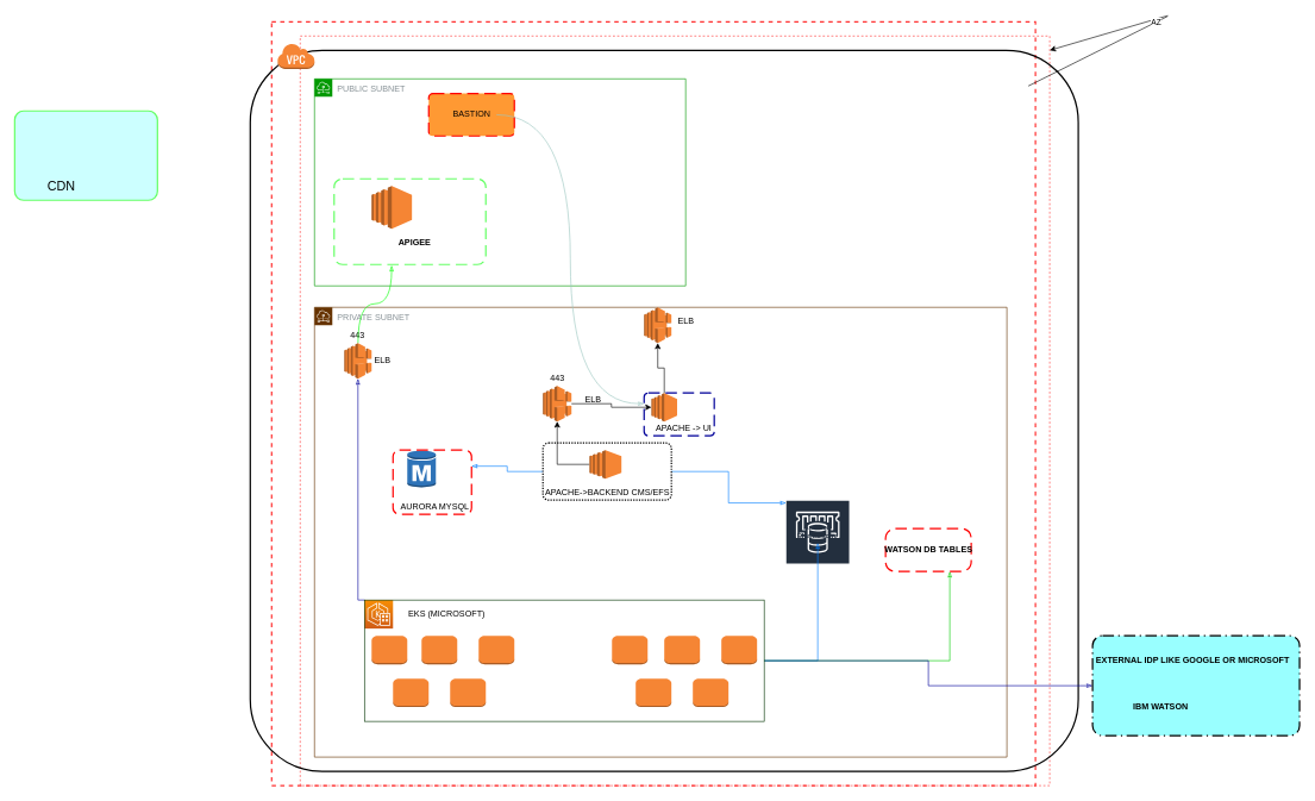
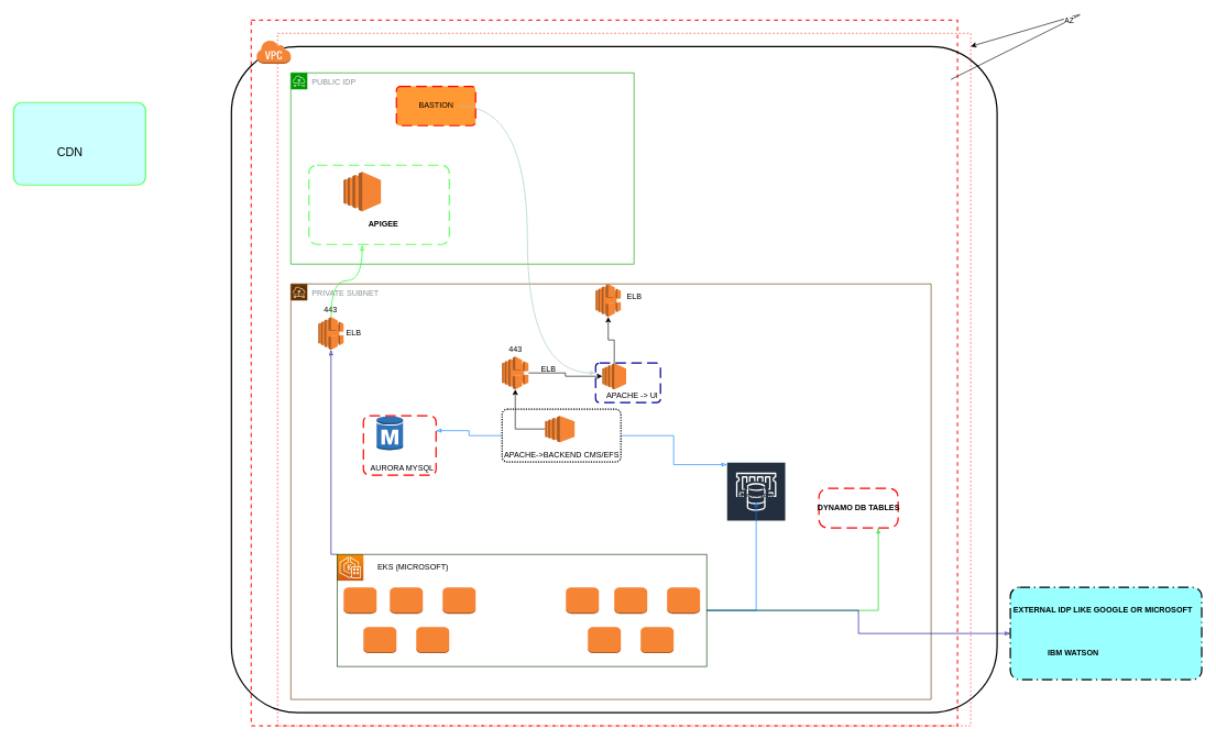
  <mxCell id="0" />
  <mxCell id="1" parent="0" />
  <mxCell id="2" value="" style="whiteSpace=wrap;html=1;aspect=fixed;dashed=1;gradientColor=#ffffff;fillColor=none;strokeColor=#FF3333;" vertex="1" parent="1"><mxGeometry x="420" y="50" width="1050" height="1050" as="geometry" /></mxCell>
  <mxCell id="3" value="" style="whiteSpace=wrap;html=1;aspect=fixed;dashed=1;strokeColor=#FF3333;fillColor=none;gradientColor=#ffffff;strokeWidth=2;" vertex="1" parent="1"><mxGeometry x="380" y="30" width="1070" height="1070" as="geometry" /></mxCell>
  <mxCell id="4" value="AZ" style="endArrow=classic;html=1;entryX=1;entryY=0.019;entryDx=0;entryDy=0;entryPerimeter=0;" edge="1" parent="1" target="2"><mxGeometry width="50" height="50" relative="1" as="geometry"><mxPoint x="1440" y="120" as="sourcePoint" /><mxPoint x="1490" y="70" as="targetPoint" /><Array as="points"><mxPoint x="1640" y="20" /></Array></mxGeometry></mxCell>
  <mxCell id="5" value="" style="rounded=1;arcSize=10;dashed=0;fillColor=none;gradientColor=none;strokeWidth=2;" vertex="1" parent="1"><mxGeometry x="350" y="70" width="1160" height="1010" as="geometry" /></mxCell>
  <mxCell id="6" value="" style="dashed=0;html=1;shape=mxgraph.aws3.virtual_private_cloud;fillColor=#F58536;gradientColor=none;dashed=0;strokeColor=#FF3333;strokeWidth=1;" vertex="1" parent="1"><mxGeometry x="388" y="60" width="52" height="36" as="geometry" /></mxCell>
- <mxCell id="7" value="PUBLIC SUBNET" style="outlineConnect=0;gradientColor=none;html=1;whiteSpace=wrap;fontSize=12;fontStyle=0;shape=mxgraph.aws4.group;grIcon=mxgraph.aws4.group_subnet;fillColor=none;verticalAlign=top;align=left;spacingLeft=30;fontColor=#879196;dashed=0;strokeColor=#009900;" vertex="1" parent="1"><mxGeometry x="440" y="110" width="520" height="290" as="geometry" /></mxCell>
+ <mxCell id="7" value="PUBLIC IDP" style="outlineConnect=0;gradientColor=none;html=1;whiteSpace=wrap;fontSize=12;fontStyle=0;shape=mxgraph.aws4.group;grIcon=mxgraph.aws4.group_subnet;fillColor=none;verticalAlign=top;align=left;spacingLeft=30;fontColor=#879196;dashed=0;strokeColor=#009900;" vertex="1" parent="1"><mxGeometry x="440" y="110" width="520" height="290" as="geometry" /></mxCell>
  <mxCell id="8" value="PRIVATE SUBNET" style="outlineConnect=0;gradientColor=none;html=1;whiteSpace=wrap;fontSize=12;fontStyle=0;shape=mxgraph.aws4.group;grIcon=mxgraph.aws4.group_subnet;fillColor=none;verticalAlign=top;align=left;spacingLeft=30;fontColor=#879196;dashed=0;strokeColor=#663300;" vertex="1" parent="1"><mxGeometry x="440" y="430" width="970" height="630" as="geometry" /></mxCell>
  <mxCell id="9" value="" style="outlineConnect=0;dashed=0;verticalLabelPosition=bottom;verticalAlign=top;align=center;html=1;shape=mxgraph.aws3.elastic_load_balancing;fillColor=#F58534;gradientColor=none;strokeColor=#663300;strokeWidth=2;" vertex="1" parent="1"><mxGeometry x="901.75" y="430" width="38.25" height="50" as="geometry" /></mxCell>
  <mxCell id="10" value="ELB" style="text;html=1;align=center;verticalAlign=middle;resizable=0;points=[];autosize=1;strokeColor=none;" vertex="1" parent="1"><mxGeometry x="940" y="440" width="40" height="20" as="geometry" /></mxCell>
  <mxCell id="11" style="edgeStyle=orthogonalEdgeStyle;rounded=0;orthogonalLoop=1;jettySize=auto;html=1;entryX=0.5;entryY=1;entryDx=0;entryDy=0;entryPerimeter=0;" edge="1" parent="1" source="12" target="9"><mxGeometry relative="1" as="geometry" /></mxCell>
  <mxCell id="12" value="" style="outlineConnect=0;dashed=0;verticalLabelPosition=bottom;verticalAlign=top;align=center;html=1;shape=mxgraph.aws3.ec2;fillColor=#F58534;gradientColor=none;strokeColor=#663300;strokeWidth=2;" vertex="1" parent="1"><mxGeometry x="912" y="550" width="36" height="40" as="geometry" /></mxCell>
  <mxCell id="13" value="APACHE -&amp;gt; UI" style="text;html=1;align=center;verticalAlign=middle;resizable=0;points=[];autosize=1;strokeColor=none;" vertex="1" parent="1"><mxGeometry x="912" y="590" width="90" height="20" as="geometry" /></mxCell>
  <mxCell id="14" value="" style="edgeStyle=orthogonalEdgeStyle;rounded=0;orthogonalLoop=1;jettySize=auto;html=1;" edge="1" parent="1" source="15" target="12"><mxGeometry relative="1" as="geometry" /></mxCell>
  <mxCell id="15" value="" style="outlineConnect=0;dashed=0;verticalLabelPosition=bottom;verticalAlign=top;align=center;html=1;shape=mxgraph.aws3.elastic_load_balancing;fillColor=#F58534;gradientColor=none;strokeColor=#663300;strokeWidth=2;" vertex="1" parent="1"><mxGeometry x="760" y="540" width="40" height="50" as="geometry" /></mxCell>
  <mxCell id="16" value="ELB" style="text;html=1;align=center;verticalAlign=middle;resizable=0;points=[];autosize=1;strokeColor=none;" vertex="1" parent="1"><mxGeometry x="810" y="550" width="40" height="20" as="geometry" /></mxCell>
  <mxCell id="17" style="edgeStyle=orthogonalEdgeStyle;rounded=0;orthogonalLoop=1;jettySize=auto;html=1;entryX=0.5;entryY=1;entryDx=0;entryDy=0;entryPerimeter=0;" edge="1" parent="1" source="18" target="15"><mxGeometry relative="1" as="geometry" /></mxCell>
  <mxCell id="18" value="" style="outlineConnect=0;dashed=0;verticalLabelPosition=bottom;verticalAlign=top;align=center;html=1;shape=mxgraph.aws3.ec2;fillColor=#F58534;gradientColor=none;strokeColor=#663300;strokeWidth=2;" vertex="1" parent="1"><mxGeometry x="825.25" y="630" width="44.75" height="40" as="geometry" /></mxCell>
  <mxCell id="19" value="APACHE-&amp;gt;BACKEND CMS/EFS" style="text;html=1;align=center;verticalAlign=middle;resizable=0;points=[];autosize=1;strokeColor=none;" vertex="1" parent="1"><mxGeometry x="755" y="680" width="190" height="20" as="geometry" /></mxCell>
  <mxCell id="20" value="443" style="text;html=1;align=center;verticalAlign=middle;resizable=0;points=[];autosize=1;strokeColor=none;" vertex="1" parent="1"><mxGeometry x="760" y="520" width="40" height="20" as="geometry" /></mxCell>
  <mxCell id="21" value="443" style="text;html=1;align=center;verticalAlign=middle;resizable=0;points=[];autosize=1;strokeColor=none;" vertex="1" parent="1"><mxGeometry x="480" y="460" width="40" height="20" as="geometry" /></mxCell>
  <mxCell id="22" value="" style="outlineConnect=0;dashed=0;verticalLabelPosition=bottom;verticalAlign=top;align=center;html=1;shape=mxgraph.aws3.rds_db_instance;fillColor=#2E73B8;gradientColor=none;strokeColor=#663300;strokeWidth=2;" vertex="1" parent="1"><mxGeometry x="570" y="630" width="40" height="53" as="geometry" /></mxCell>
  <mxCell id="23" style="edgeStyle=orthogonalEdgeStyle;rounded=0;orthogonalLoop=1;jettySize=auto;html=1;entryX=1;entryY=0.25;entryDx=0;entryDy=0;endArrow=classicThin;endFill=0;strokeColor=#007FFF;" edge="1" parent="1" source="25" target="28"><mxGeometry relative="1" as="geometry" /></mxCell>
  <mxCell id="24" style="edgeStyle=orthogonalEdgeStyle;rounded=0;orthogonalLoop=1;jettySize=auto;html=1;entryX=0.008;entryY=0.067;entryDx=0;entryDy=0;entryPerimeter=0;endArrow=classicThin;endFill=0;strokeColor=#007FFF;" edge="1" parent="1" source="25" target="29"><mxGeometry relative="1" as="geometry" /></mxCell>
  <mxCell id="25" value="" style="rounded=1;arcSize=10;dashed=1;fillColor=none;gradientColor=none;dashPattern=1 1;strokeWidth=2;" vertex="1" parent="1"><mxGeometry x="760" y="620" width="180" height="80" as="geometry" /></mxCell>
  <mxCell id="26" value="" style="rounded=1;arcSize=10;dashed=1;fillColor=none;gradientColor=none;dashPattern=8 4;strokeWidth=2;strokeColor=#000099;" vertex="1" parent="1"><mxGeometry x="901.75" y="550" width="98.25" height="60" as="geometry" /></mxCell>
  <mxCell id="27" value="AURORA MYSQL&amp;nbsp;" style="text;html=1;align=center;verticalAlign=middle;resizable=0;points=[];autosize=1;strokeColor=none;" vertex="1" parent="1"><mxGeometry x="555" y="700" width="110" height="20" as="geometry" /></mxCell>
  <mxCell id="28" value="" style="rounded=1;arcSize=10;dashed=1;strokeColor=#ff0000;fillColor=none;gradientColor=none;dashPattern=8 4;strokeWidth=2;" vertex="1" parent="1"><mxGeometry x="550" y="630" width="110" height="90" as="geometry" /></mxCell>
  <mxCell id="29" value="Amazon ElastiCache" style="outlineConnect=0;fontColor=#232F3E;gradientColor=none;strokeColor=#ffffff;fillColor=#232F3E;dashed=0;verticalLabelPosition=middle;verticalAlign=bottom;align=center;html=1;whiteSpace=wrap;fontSize=10;fontStyle=1;spacing=3;shape=mxgraph.aws4.productIcon;prIcon=mxgraph.aws4.elasticache;" vertex="1" parent="1"><mxGeometry x="1100" y="700" width="90" height="60" as="geometry" /></mxCell>
  <mxCell id="30" value="" style="points=[[0,0,0],[0.25,0,0],[0.5,0,0],[0.75,0,0],[1,0,0],[0,1,0],[0.25,1,0],[0.5,1,0],[0.75,1,0],[1,1,0],[0,0.25,0],[0,0.5,0],[0,0.75,0],[1,0.25,0],[1,0.5,0],[1,0.75,0]];outlineConnect=0;fontColor=#232F3E;gradientColor=#F78E04;gradientDirection=north;fillColor=#D05C17;strokeColor=#ffffff;dashed=0;verticalLabelPosition=bottom;verticalAlign=top;align=center;html=1;fontSize=12;fontStyle=0;aspect=fixed;shape=mxgraph.aws4.resourceIcon;resIcon=mxgraph.aws4.eks_anywhere;" vertex="1" parent="1"><mxGeometry x="510" y="840" width="40" height="40" as="geometry" /></mxCell>
  <mxCell id="31" style="edgeStyle=orthogonalEdgeStyle;rounded=0;orthogonalLoop=1;jettySize=auto;html=1;endArrow=classicThin;endFill=0;strokeColor=#007FFF;" edge="1" parent="1" source="35" target="29"><mxGeometry relative="1" as="geometry" /></mxCell>
  <mxCell id="32" style="edgeStyle=orthogonalEdgeStyle;rounded=0;orthogonalLoop=1;jettySize=auto;html=1;entryX=0.5;entryY=1;entryDx=0;entryDy=0;entryPerimeter=0;endArrow=classicThin;endFill=0;fillColor=#60a917;strokeColor=#000099;" edge="1" parent="1" source="35" target="48"><mxGeometry relative="1" as="geometry"><Array as="points"><mxPoint x="501" y="840" /></Array></mxGeometry></mxCell>
  <mxCell id="33" style="edgeStyle=orthogonalEdgeStyle;rounded=0;orthogonalLoop=1;jettySize=auto;html=1;entryX=0.75;entryY=1;entryDx=0;entryDy=0;endArrow=classicThin;endFill=0;strokeColor=#00CC00;" edge="1" parent="1" source="35" target="50"><mxGeometry relative="1" as="geometry" /></mxCell>
  <mxCell id="34" style="edgeStyle=orthogonalEdgeStyle;rounded=0;orthogonalLoop=1;jettySize=auto;html=1;endArrow=classicThin;endFill=0;strokeColor=#000099;" edge="1" parent="1" source="35" target="52"><mxGeometry relative="1" as="geometry" /></mxCell>
  <mxCell id="35" value="" style="outlineConnect=0;gradientColor=none;html=1;whiteSpace=wrap;fontSize=12;fontStyle=0;fillColor=none;verticalAlign=top;align=center;fontColor=#858B94;spacingTop=3;strokeColor=#003300;" vertex="1" parent="1"><mxGeometry x="510" y="840" width="560" height="170" as="geometry" /></mxCell>
  <mxCell id="36" value="EKS (MICROSOFT)" style="text;html=1;align=center;verticalAlign=middle;resizable=0;points=[];autosize=1;strokeColor=none;" vertex="1" parent="1"><mxGeometry x="550" y="850" width="150" height="20" as="geometry" /></mxCell>
  <mxCell id="37" value="" style="outlineConnect=0;dashed=0;verticalLabelPosition=bottom;verticalAlign=top;align=center;html=1;shape=mxgraph.aws3.instance;fillColor=#F58534;gradientColor=none;strokeColor=#003300;strokeWidth=2;" vertex="1" parent="1"><mxGeometry x="520" y="890" width="50" height="40" as="geometry" /></mxCell>
  <mxCell id="38" value="" style="outlineConnect=0;dashed=0;verticalLabelPosition=bottom;verticalAlign=top;align=center;html=1;shape=mxgraph.aws3.instance;fillColor=#F58534;gradientColor=none;strokeColor=#003300;strokeWidth=2;" vertex="1" parent="1"><mxGeometry x="590" y="890" width="50" height="40" as="geometry" /></mxCell>
  <mxCell id="39" value="" style="outlineConnect=0;dashed=0;verticalLabelPosition=bottom;verticalAlign=top;align=center;html=1;shape=mxgraph.aws3.instance;fillColor=#F58534;gradientColor=none;strokeColor=#003300;strokeWidth=2;" vertex="1" parent="1"><mxGeometry x="670" y="890" width="50" height="40" as="geometry" /></mxCell>
  <mxCell id="40" value="" style="outlineConnect=0;dashed=0;verticalLabelPosition=bottom;verticalAlign=top;align=center;html=1;shape=mxgraph.aws3.instance;fillColor=#F58534;gradientColor=none;strokeColor=#003300;strokeWidth=2;" vertex="1" parent="1"><mxGeometry x="550" y="950" width="50" height="40" as="geometry" /></mxCell>
  <mxCell id="41" value="" style="outlineConnect=0;dashed=0;verticalLabelPosition=bottom;verticalAlign=top;align=center;html=1;shape=mxgraph.aws3.instance;fillColor=#F58534;gradientColor=none;strokeColor=#003300;strokeWidth=2;" vertex="1" parent="1"><mxGeometry x="630" y="950" width="50" height="40" as="geometry" /></mxCell>
  <mxCell id="42" value="" style="outlineConnect=0;dashed=0;verticalLabelPosition=bottom;verticalAlign=top;align=center;html=1;shape=mxgraph.aws3.instance;fillColor=#F58534;gradientColor=none;strokeColor=#003300;strokeWidth=2;" vertex="1" parent="1"><mxGeometry x="856.75" y="890" width="50" height="40" as="geometry" /></mxCell>
  <mxCell id="43" value="" style="outlineConnect=0;dashed=0;verticalLabelPosition=bottom;verticalAlign=top;align=center;html=1;shape=mxgraph.aws3.instance;fillColor=#F58534;gradientColor=none;strokeColor=#003300;strokeWidth=2;" vertex="1" parent="1"><mxGeometry x="930" y="890" width="50" height="40" as="geometry" /></mxCell>
  <mxCell id="44" value="" style="outlineConnect=0;dashed=0;verticalLabelPosition=bottom;verticalAlign=top;align=center;html=1;shape=mxgraph.aws3.instance;fillColor=#F58534;gradientColor=none;strokeColor=#003300;strokeWidth=2;" vertex="1" parent="1"><mxGeometry x="1010" y="890" width="50" height="40" as="geometry" /></mxCell>
  <mxCell id="45" value="" style="outlineConnect=0;dashed=0;verticalLabelPosition=bottom;verticalAlign=top;align=center;html=1;shape=mxgraph.aws3.instance;fillColor=#F58534;gradientColor=none;strokeColor=#003300;strokeWidth=2;" vertex="1" parent="1"><mxGeometry x="890" y="950" width="50" height="40" as="geometry" /></mxCell>
  <mxCell id="46" value="" style="outlineConnect=0;dashed=0;verticalLabelPosition=bottom;verticalAlign=top;align=center;html=1;shape=mxgraph.aws3.instance;fillColor=#F58534;gradientColor=none;strokeColor=#003300;strokeWidth=2;" vertex="1" parent="1"><mxGeometry x="970" y="950" width="50" height="40" as="geometry" /></mxCell>
  <mxCell id="47" style="edgeStyle=orthogonalEdgeStyle;curved=1;orthogonalLoop=1;jettySize=auto;html=1;entryX=0.379;entryY=1.011;entryDx=0;entryDy=0;entryPerimeter=0;endArrow=classicThin;endFill=0;strokeColor=#00FF00;" edge="1" parent="1" source="48" target="58"><mxGeometry relative="1" as="geometry" /></mxCell>
  <mxCell id="48" value="" style="outlineConnect=0;dashed=0;verticalLabelPosition=bottom;verticalAlign=top;align=center;html=1;shape=mxgraph.aws3.elastic_load_balancing;fillColor=#F58534;gradientColor=none;strokeColor=#663300;strokeWidth=2;" vertex="1" parent="1"><mxGeometry x="481.75" y="480" width="38.25" height="50" as="geometry" /></mxCell>
  <mxCell id="49" value="ELB" style="text;html=1;align=center;verticalAlign=middle;resizable=0;points=[];autosize=1;strokeColor=none;" vertex="1" parent="1"><mxGeometry x="515" y="495" width="40" height="20" as="geometry" /></mxCell>
  <mxCell id="50" value="" style="rounded=1;arcSize=23;dashed=1;strokeColor=#ff0000;fillColor=none;gradientColor=none;dashPattern=8 4;strokeWidth=2;" vertex="1" parent="1"><mxGeometry x="1240" y="740" width="120" height="60" as="geometry" /></mxCell>
- <mxCell id="51" value="&lt;b&gt;WATSON DB TABLES&lt;/b&gt;" style="text;html=1;align=center;verticalAlign=middle;resizable=0;points=[];autosize=1;strokeColor=none;" vertex="1" parent="1"><mxGeometry x="1230" y="760" width="140" height="20" as="geometry" /></mxCell>
+ <mxCell id="51" value="&lt;b&gt;DYNAMO DB TABLES&lt;/b&gt;" style="text;html=1;align=center;verticalAlign=middle;resizable=0;points=[];autosize=1;strokeColor=none;" vertex="1" parent="1"><mxGeometry x="1230" y="760" width="140" height="20" as="geometry" /></mxCell>
  <mxCell id="52" value="" style="rounded=1;arcSize=10;dashed=1;gradientColor=none;dashPattern=8 3 1 3;strokeWidth=2;fillColor=#99FFFF;" vertex="1" parent="1"><mxGeometry x="1530" y="890" width="290" height="140" as="geometry" /></mxCell>
  <mxCell id="53" value="&lt;b&gt;EXTERNAL IDP LIKE GOOGLE OR MICROSOFT&lt;/b&gt;" style="text;html=1;align=center;verticalAlign=middle;resizable=0;points=[];autosize=1;strokeColor=none;" vertex="1" parent="1"><mxGeometry x="1525" y="915" width="290" height="20" as="geometry" /></mxCell>
  <mxCell id="54" value="&lt;b&gt;IBM WATSON&lt;/b&gt;" style="text;html=1;align=center;verticalAlign=middle;resizable=0;points=[];autosize=1;strokeColor=none;" vertex="1" parent="1"><mxGeometry x="1580" y="980" width="90" height="20" as="geometry" /></mxCell>
  <mxCell id="55" value="" style="rounded=1;arcSize=10;dashed=1;strokeColor=#ff0000;gradientColor=none;dashPattern=8 4;strokeWidth=2;fillColor=#FF9933;" vertex="1" parent="1"><mxGeometry x="600" y="130.5" width="120" height="59.5" as="geometry" /></mxCell>
  <mxCell id="56" style="edgeStyle=orthogonalEdgeStyle;orthogonalLoop=1;jettySize=auto;html=1;entryX=0;entryY=0.25;entryDx=0;entryDy=0;endArrow=classicThin;endFill=0;curved=1;strokeColor=#9AC7BF;" edge="1" parent="1" source="57" target="26"><mxGeometry relative="1" as="geometry" /></mxCell>
  <mxCell id="57" value="BASTION" style="text;html=1;align=center;verticalAlign=middle;resizable=0;points=[];autosize=1;strokeColor=none;" vertex="1" parent="1"><mxGeometry x="625" y="150.25" width="70" height="20" as="geometry" /></mxCell>
  <mxCell id="58" value="" style="rounded=1;arcSize=10;dashed=1;fillColor=none;gradientColor=none;dashPattern=8 4;strokeWidth=2;strokeColor=#66FF66;" vertex="1" parent="1"><mxGeometry x="467.5" y="250" width="212.5" height="120" as="geometry" /></mxCell>
  <mxCell id="59" value="" style="outlineConnect=0;dashed=0;verticalLabelPosition=bottom;verticalAlign=top;align=center;html=1;shape=mxgraph.aws3.ec2;fillColor=#F58534;gradientColor=none;strokeColor=#003300;strokeWidth=2;" vertex="1" parent="1"><mxGeometry x="520" y="260" width="56.5" height="60" as="geometry" /></mxCell>
  <mxCell id="60" value="&lt;b&gt;APIGEE&lt;/b&gt;" style="text;html=1;align=center;verticalAlign=middle;resizable=0;points=[];autosize=1;strokeColor=none;" vertex="1" parent="1"><mxGeometry x="550" y="330" width="60" height="20" as="geometry" /></mxCell>
  <mxCell id="61" value="" style="rounded=1;gradientColor=none;arcSize=10;strokeColor=#66FF66;strokeWidth=2;fillColor=#CCFFFF;" vertex="1" parent="1"><mxGeometry x="20" y="155" width="200" height="125" as="geometry" /></mxCell>
- <mxCell id="62" value="&lt;font style=&quot;font-size: 18px&quot;&gt;CDN&lt;/font&gt;" style="text;html=1;align=center;verticalAlign=middle;resizable=0;points=[];autosize=1;strokeColor=none;" vertex="1" parent="1"><mxGeometry x="60" y="250" width="50" height="20" as="geometry" /></mxCell>
+ <mxCell id="62" value="&lt;font style=&quot;font-size: 18px&quot;&gt;CDN&lt;/font&gt;" style="text;html=1;align=center;verticalAlign=middle;resizable=0;points=[];autosize=1;strokeColor=none;" vertex="1" parent="1"><mxGeometry x="80" y="220" width="50" height="20" as="geometry" /></mxCell>
